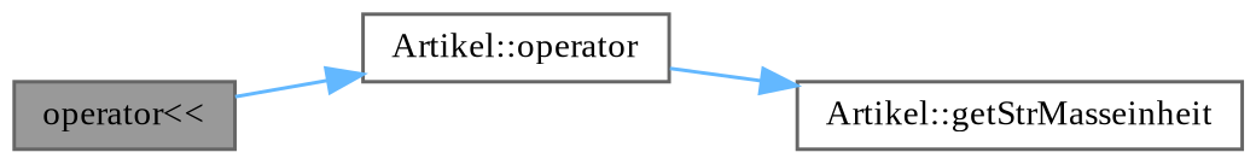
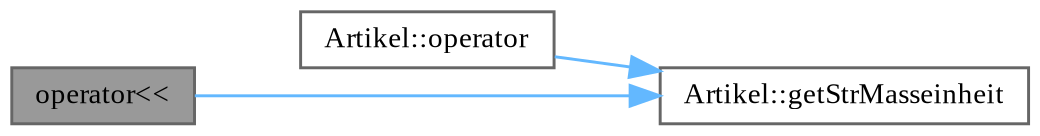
  digraph {
    fontname="Liberation Serif"
    rankdir=LR
    node [color=grey40 fillcolor=white fontname="Liberation Serif" fontsize=10 shape=box style=filled]
    edge [color=steelblue1 fontname="Liberation Serif" fontsize=10 labelfontname=Helvetica labelfontsize=10 style=solid]
    n1 [color=gray40 fillcolor=grey60 fontcolor=black height=0.2 label="operator\<\<" width=0.4]
    n2 [height=0.2 label="Artikel::operator" width=0.4]
    n3 [height=0.2 label="Artikel::getStrMasseinheit" width=0.4]
-   n1 -> n2
+   n1 -> n3
    n2 -> n3
  }
